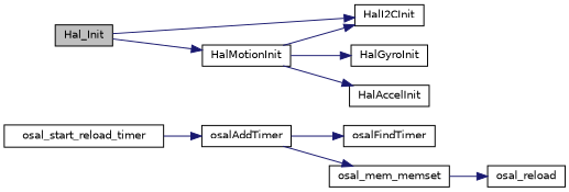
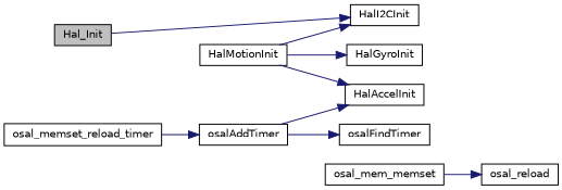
  digraph {
    rankdir=LR
    node [color=black fillcolor=white fontname=Helvetica fontsize=10 shape=record style=filled]
    edge [color=midnightblue fontname=Helvetica fontsize=10 labelfontname=Helvetica labelfontsize=10 style=solid]
    n1 [fillcolor=grey75 fontcolor=black height=0.2 label=Hal_Init width=0.4]
    n2 [height=0.2 label=HalMotionInit width=0.4]
    n3 [height=0.2 label=HalI2CInit width=0.4]
-   n4 [height=0.2 label=osal_start_reload_timer width=0.4]
+   n4 [height=0.2 label=osal_memset_reload_timer width=0.4]
    n5 [height=0.2 label=osalAddTimer width=0.4]
    n6 [height=0.2 label=HalAccelInit width=0.4]
    n7 [height=0.2 label=HalGyroInit width=0.4]
    n8 [height=0.2 label=osalFindTimer width=0.4]
    n9 [height=0.2 label=osal_mem_memset width=0.4]
    n10 [height=0.2 label=osal_reload width=0.4]
-   n1 -> n2
    n1 -> n3
    n2 -> n3
    n2 -> n6
    n2 -> n7
    n4 -> n5
    n5 -> n8
-   n5 -> n9
+   n5 -> n6
    n9 -> n10
  }
